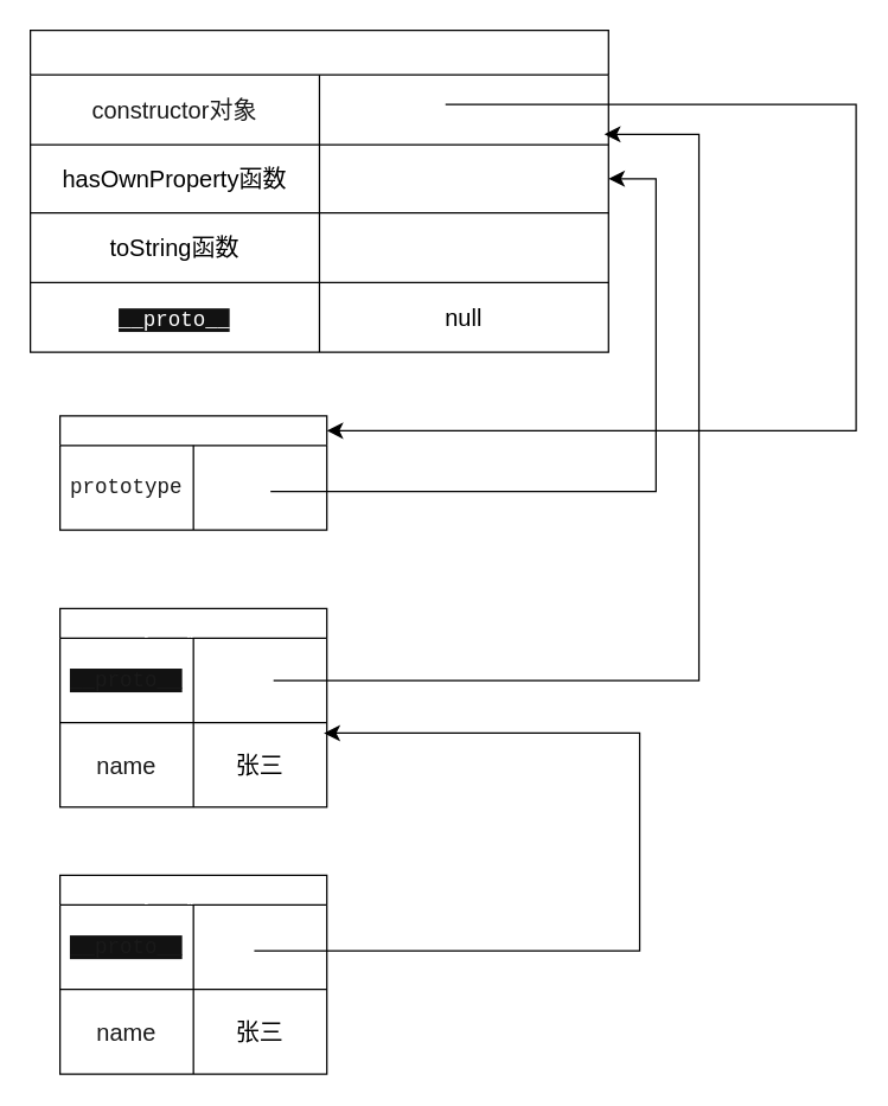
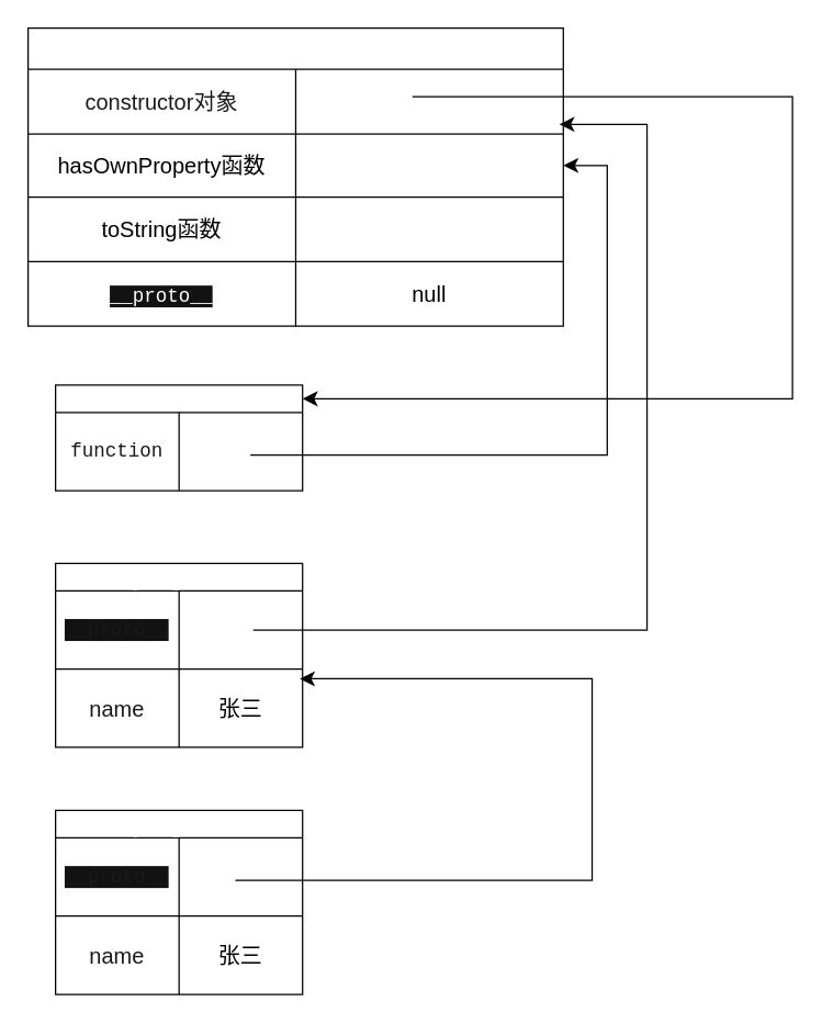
  <mxCell id="0" />
  <mxCell id="1" parent="0" />
- <mxCell id="2" value="prototype Object () { }" style="shape=table;startSize=20;container=1;collapsible=0;childLayout=tableLayout;strokeColor=default;fontSize=16;fontColor=light-dark(#FFFFFF,#FFFFFF);" vertex="1" parent="1"><mxGeometry y="280" width="180" height="77" as="geometry" x="40" /></mxCell>
+ <mxCell id="2" value="function Object () { }" style="shape=table;startSize=20;container=1;collapsible=0;childLayout=tableLayout;strokeColor=default;fontSize=16;fontColor=light-dark(#FFFFFF,#FFFFFF);" vertex="1" parent="1"><mxGeometry y="280" width="180" height="77" as="geometry" x="40" /></mxCell>
  <mxCell id="3" value="" style="shape=tableRow;horizontal=0;startSize=0;swimlaneHead=0;swimlaneBody=0;strokeColor=inherit;top=0;left=0;bottom=0;right=0;collapsible=0;dropTarget=0;fillColor=none;points=[[0,0.5],[1,0.5]];portConstraint=eastwest;fontSize=16;" vertex="1" parent="2"><mxGeometry y="20" width="180" height="57" as="geometry" /></mxCell>
- <mxCell id="4" value="&lt;div style=&quot;font-family: Consolas, &amp;quot;Courier New&amp;quot;, monospace; font-size: 14px; line-height: 19px; white-space: pre;&quot;&gt;&lt;span style=&quot;background-color: rgb(255, 255, 255);&quot;&gt;prototype&lt;/span&gt;&lt;/div&gt;" style="shape=partialRectangle;html=1;whiteSpace=wrap;connectable=0;strokeColor=inherit;overflow=hidden;fillColor=none;top=0;left=0;bottom=0;right=0;pointerEvents=1;fontSize=16;fontColor=#1A1A1A;" vertex="1" parent="3"><mxGeometry width="90" height="57" as="geometry"><mxRectangle width="90" height="57" as="alternateBounds" /></mxGeometry></mxCell>
+ <mxCell id="4" value="&lt;div style=&quot;font-family: Consolas, &amp;quot;Courier New&amp;quot;, monospace; font-size: 14px; line-height: 19px; white-space: pre;&quot;&gt;&lt;span style=&quot;background-color: rgb(255, 255, 255);&quot;&gt;function&lt;/span&gt;&lt;/div&gt;" style="shape=partialRectangle;html=1;whiteSpace=wrap;connectable=0;strokeColor=inherit;overflow=hidden;fillColor=none;top=0;left=0;bottom=0;right=0;pointerEvents=1;fontSize=16;fontColor=#1A1A1A;" vertex="1" parent="3"><mxGeometry width="90" height="57" as="geometry"><mxRectangle width="90" height="57" as="alternateBounds" /></mxGeometry></mxCell>
  <mxCell id="5" value="" style="shape=partialRectangle;html=1;whiteSpace=wrap;connectable=0;strokeColor=inherit;overflow=hidden;fillColor=none;top=0;left=0;bottom=0;right=0;pointerEvents=1;fontSize=16;" vertex="1" parent="3"><mxGeometry x="90" width="90" height="57" as="geometry"><mxRectangle width="90" height="57" as="alternateBounds" /></mxGeometry></mxCell>
  <mxCell id="6" value="Object函数的原型对象" style="shape=table;startSize=30;container=1;collapsible=0;childLayout=tableLayout;strokeColor=default;fontSize=16;fontColor=light-dark(#FFFFFF,#DB7093);" vertex="1" parent="1"><mxGeometry x="20" y="20" width="390" height="217" as="geometry" /></mxCell>
  <mxCell id="7" value="" style="shape=tableRow;horizontal=0;startSize=0;swimlaneHead=0;swimlaneBody=0;strokeColor=inherit;top=0;left=0;bottom=0;right=0;collapsible=0;dropTarget=0;fillColor=none;points=[[0,0.5],[1,0.5]];portConstraint=eastwest;fontSize=16;" vertex="1" parent="6"><mxGeometry y="30" width="390" height="47" as="geometry" /></mxCell>
  <mxCell id="8" value="constructor对象" style="shape=partialRectangle;html=1;whiteSpace=wrap;connectable=0;strokeColor=inherit;overflow=hidden;fillColor=none;top=0;left=0;bottom=0;right=0;pointerEvents=1;fontSize=16;fontColor=#1A1A1A;" vertex="1" parent="7"><mxGeometry width="195" height="47" as="geometry"><mxRectangle width="195" height="47" as="alternateBounds" /></mxGeometry></mxCell>
  <mxCell id="9" value="" style="shape=partialRectangle;html=1;whiteSpace=wrap;connectable=0;strokeColor=inherit;overflow=hidden;fillColor=none;top=0;left=0;bottom=0;right=0;pointerEvents=1;fontSize=16;" vertex="1" parent="7"><mxGeometry x="195" width="195" height="47" as="geometry"><mxRectangle width="195" height="47" as="alternateBounds" /></mxGeometry></mxCell>
  <mxCell id="10" value="" style="shape=tableRow;horizontal=0;startSize=0;swimlaneHead=0;swimlaneBody=0;strokeColor=inherit;top=0;left=0;bottom=0;right=0;collapsible=0;dropTarget=0;fillColor=none;points=[[0,0.5],[1,0.5]];portConstraint=eastwest;fontSize=16;" vertex="1" parent="6"><mxGeometry y="77" width="390" height="46" as="geometry" /></mxCell>
  <mxCell id="11" value="hasOwnProperty函数" style="shape=partialRectangle;html=1;whiteSpace=wrap;connectable=0;strokeColor=inherit;overflow=hidden;fillColor=none;top=0;left=0;bottom=0;right=0;pointerEvents=1;fontSize=16;" vertex="1" parent="10"><mxGeometry width="195" height="46" as="geometry"><mxRectangle width="195" height="46" as="alternateBounds" /></mxGeometry></mxCell>
  <mxCell id="12" value="" style="shape=partialRectangle;html=1;whiteSpace=wrap;connectable=0;strokeColor=inherit;overflow=hidden;fillColor=none;top=0;left=0;bottom=0;right=0;pointerEvents=1;fontSize=16;" vertex="1" parent="10"><mxGeometry x="195" width="195" height="46" as="geometry"><mxRectangle width="195" height="46" as="alternateBounds" /></mxGeometry></mxCell>
  <mxCell id="13" value="" style="shape=tableRow;horizontal=0;startSize=0;swimlaneHead=0;swimlaneBody=0;strokeColor=inherit;top=0;left=0;bottom=0;right=0;collapsible=0;dropTarget=0;fillColor=none;points=[[0,0.5],[1,0.5]];portConstraint=eastwest;fontSize=16;" vertex="1" parent="6"><mxGeometry y="123" width="390" height="47" as="geometry" /></mxCell>
  <mxCell id="14" value="toString函数" style="shape=partialRectangle;html=1;whiteSpace=wrap;connectable=0;strokeColor=inherit;overflow=hidden;fillColor=none;top=0;left=0;bottom=0;right=0;pointerEvents=1;fontSize=16;" vertex="1" parent="13"><mxGeometry width="195" height="47" as="geometry"><mxRectangle width="195" height="47" as="alternateBounds" /></mxGeometry></mxCell>
  <mxCell id="15" value="" style="shape=partialRectangle;html=1;whiteSpace=wrap;connectable=0;strokeColor=inherit;overflow=hidden;fillColor=none;top=0;left=0;bottom=0;right=0;pointerEvents=1;fontSize=16;" vertex="1" parent="13"><mxGeometry x="195" width="195" height="47" as="geometry"><mxRectangle width="195" height="47" as="alternateBounds" /></mxGeometry></mxCell>
  <mxCell id="16" style="shape=tableRow;horizontal=0;startSize=0;swimlaneHead=0;swimlaneBody=0;strokeColor=inherit;top=0;left=0;bottom=0;right=0;collapsible=0;dropTarget=0;fillColor=none;points=[[0,0.5],[1,0.5]];portConstraint=eastwest;fontSize=16;" vertex="1" parent="6"><mxGeometry y="170" width="390" height="47" as="geometry" /></mxCell>
  <mxCell id="17" value="&lt;span style=&quot;font-family: Consolas, &amp;quot;Courier New&amp;quot;, monospace; font-size: 14px; white-space: pre; background-color: light-dark(rgb(18, 18, 18), rgb(18, 18, 18));&quot;&gt;&lt;font style=&quot;color: light-dark(rgb(255, 255, 255), rgb(255, 255, 255));&quot;&gt;__proto__&lt;/font&gt;&lt;/span&gt;" style="shape=partialRectangle;html=1;whiteSpace=wrap;connectable=0;strokeColor=inherit;overflow=hidden;fillColor=none;top=0;left=0;bottom=0;right=0;pointerEvents=1;fontSize=16;" vertex="1" parent="16"><mxGeometry width="195" height="47" as="geometry"><mxRectangle width="195" height="47" as="alternateBounds" /></mxGeometry></mxCell>
  <mxCell id="18" value="null" style="shape=partialRectangle;html=1;whiteSpace=wrap;connectable=0;strokeColor=inherit;overflow=hidden;fillColor=none;top=0;left=0;bottom=0;right=0;pointerEvents=1;fontSize=16;" vertex="1" parent="16"><mxGeometry x="195" width="195" height="47" as="geometry"><mxRectangle width="195" height="47" as="alternateBounds" /></mxGeometry></mxCell>
  <mxCell id="19" value="" style="edgeStyle=elbowEdgeStyle;elbow=horizontal;endArrow=classic;html=1;curved=0;rounded=0;endSize=8;startSize=8;entryX=1;entryY=0.5;entryDx=0;entryDy=0;" edge="1" parent="1" target="10"><mxGeometry width="50" height="50" relative="1" as="geometry"><mxPoint x="182" y="331" as="sourcePoint" /><mxPoint x="392" y="114" as="targetPoint" /><Array as="points"><mxPoint x="442" y="284" /><mxPoint x="232" y="311" /></Array></mxGeometry></mxCell>
  <mxCell id="20" value="new object()创建的对象" style="shape=table;startSize=20;container=1;collapsible=0;childLayout=tableLayout;strokeColor=default;fontSize=16;fontColor=light-dark(#FFFFFF,#FFFFFF);" vertex="1" parent="1"><mxGeometry y="410" width="180" height="134" as="geometry" x="40" /></mxCell>
  <mxCell id="21" value="" style="shape=tableRow;horizontal=0;startSize=0;swimlaneHead=0;swimlaneBody=0;strokeColor=inherit;top=0;left=0;bottom=0;right=0;collapsible=0;dropTarget=0;fillColor=none;points=[[0,0.5],[1,0.5]];portConstraint=eastwest;fontSize=16;" vertex="1" parent="20"><mxGeometry y="20" width="180" height="57" as="geometry" /></mxCell>
  <mxCell id="22" value="&lt;div style=&quot;font-family: Consolas, &amp;quot;Courier New&amp;quot;, monospace; font-size: 14px; line-height: 19px; white-space: pre;&quot;&gt;&lt;span style=&quot;background-color: light-dark(rgb(18, 18, 18), rgb(18, 18, 18));&quot;&gt;__proto__&lt;/span&gt;&lt;/div&gt;" style="shape=partialRectangle;html=1;whiteSpace=wrap;connectable=0;strokeColor=inherit;overflow=hidden;fillColor=none;top=0;left=0;bottom=0;right=0;pointerEvents=1;fontSize=16;fontColor=#1A1A1A;" vertex="1" parent="21"><mxGeometry width="90" height="57" as="geometry"><mxRectangle width="90" height="57" as="alternateBounds" /></mxGeometry></mxCell>
  <mxCell id="23" value="" style="shape=partialRectangle;html=1;whiteSpace=wrap;connectable=0;strokeColor=inherit;overflow=hidden;fillColor=none;top=0;left=0;bottom=0;right=0;pointerEvents=1;fontSize=16;" vertex="1" parent="21"><mxGeometry x="90" width="90" height="57" as="geometry"><mxRectangle width="90" height="57" as="alternateBounds" /></mxGeometry></mxCell>
  <mxCell id="24" style="shape=tableRow;horizontal=0;startSize=0;swimlaneHead=0;swimlaneBody=0;strokeColor=inherit;top=0;left=0;bottom=0;right=0;collapsible=0;dropTarget=0;fillColor=none;points=[[0,0.5],[1,0.5]];portConstraint=eastwest;fontSize=16;" vertex="1" parent="20"><mxGeometry y="77" width="180" height="57" as="geometry" /></mxCell>
  <mxCell id="25" value="name" style="shape=partialRectangle;html=1;whiteSpace=wrap;connectable=0;strokeColor=inherit;overflow=hidden;fillColor=none;top=0;left=0;bottom=0;right=0;pointerEvents=1;fontSize=16;fontColor=#1A1A1A;" vertex="1" parent="24"><mxGeometry width="90" height="57" as="geometry"><mxRectangle width="90" height="57" as="alternateBounds" /></mxGeometry></mxCell>
  <mxCell id="26" value="张三" style="shape=partialRectangle;html=1;whiteSpace=wrap;connectable=0;strokeColor=inherit;overflow=hidden;fillColor=none;top=0;left=0;bottom=0;right=0;pointerEvents=1;fontSize=16;" vertex="1" parent="24"><mxGeometry x="90" width="90" height="57" as="geometry"><mxRectangle width="90" height="57" as="alternateBounds" /></mxGeometry></mxCell>
  <mxCell id="27" value="" style="edgeStyle=elbowEdgeStyle;elbow=horizontal;endArrow=classic;html=1;curved=0;rounded=0;endSize=8;startSize=8;entryX=0.99;entryY=0.851;entryDx=0;entryDy=0;entryPerimeter=0;" edge="1" parent="1"><mxGeometry width="50" height="50" relative="1" as="geometry"><mxPoint x="184" y="458.5" as="sourcePoint" /><mxPoint x="407.1" y="89.997" as="targetPoint" /><Array as="points"><mxPoint x="471" y="280" /><mxPoint x="206" y="321" /></Array></mxGeometry></mxCell>
  <mxCell id="28" value="" style="edgeStyle=elbowEdgeStyle;elbow=horizontal;endArrow=classic;html=1;curved=0;rounded=0;endSize=8;startSize=8;entryX=1;entryY=0.13;entryDx=0;entryDy=0;entryPerimeter=0;fontColor=light-dark(#000000,#DB7093);" edge="1" parent="1" target="2"><mxGeometry width="50" height="50" relative="1" as="geometry"><mxPoint x="300" y="70" as="sourcePoint" /><mxPoint x="490" y="430" as="targetPoint" /><Array as="points"><mxPoint x="577" y="320" /><mxPoint x="312" y="361" /></Array></mxGeometry></mxCell>
  <mxCell id="29" value="new object()创建的对象" style="shape=table;startSize=20;container=1;collapsible=0;childLayout=tableLayout;strokeColor=default;fontSize=16;fontColor=light-dark(#FFFFFF,#FFFFFF);" vertex="1" parent="1"><mxGeometry y="590" width="180" height="134" as="geometry" x="40" /></mxCell>
  <mxCell id="30" value="" style="shape=tableRow;horizontal=0;startSize=0;swimlaneHead=0;swimlaneBody=0;strokeColor=inherit;top=0;left=0;bottom=0;right=0;collapsible=0;dropTarget=0;fillColor=none;points=[[0,0.5],[1,0.5]];portConstraint=eastwest;fontSize=16;" vertex="1" parent="29"><mxGeometry y="20" width="180" height="57" as="geometry" /></mxCell>
  <mxCell id="31" value="&lt;div style=&quot;font-family: Consolas, &amp;quot;Courier New&amp;quot;, monospace; font-size: 14px; line-height: 19px; white-space: pre;&quot;&gt;&lt;span style=&quot;background-color: light-dark(rgb(18, 18, 18), rgb(18, 18, 18));&quot;&gt;__proto__&lt;/span&gt;&lt;/div&gt;" style="shape=partialRectangle;html=1;whiteSpace=wrap;connectable=0;strokeColor=inherit;overflow=hidden;fillColor=none;top=0;left=0;bottom=0;right=0;pointerEvents=1;fontSize=16;fontColor=#1A1A1A;" vertex="1" parent="30"><mxGeometry width="90" height="57" as="geometry"><mxRectangle width="90" height="57" as="alternateBounds" /></mxGeometry></mxCell>
  <mxCell id="32" value="" style="shape=partialRectangle;html=1;whiteSpace=wrap;connectable=0;strokeColor=inherit;overflow=hidden;fillColor=none;top=0;left=0;bottom=0;right=0;pointerEvents=1;fontSize=16;" vertex="1" parent="30"><mxGeometry x="90" width="90" height="57" as="geometry"><mxRectangle width="90" height="57" as="alternateBounds" /></mxGeometry></mxCell>
  <mxCell id="33" style="shape=tableRow;horizontal=0;startSize=0;swimlaneHead=0;swimlaneBody=0;strokeColor=inherit;top=0;left=0;bottom=0;right=0;collapsible=0;dropTarget=0;fillColor=none;points=[[0,0.5],[1,0.5]];portConstraint=eastwest;fontSize=16;" vertex="1" parent="29"><mxGeometry y="77" width="180" height="57" as="geometry" /></mxCell>
  <mxCell id="34" value="name" style="shape=partialRectangle;html=1;whiteSpace=wrap;connectable=0;strokeColor=inherit;overflow=hidden;fillColor=none;top=0;left=0;bottom=0;right=0;pointerEvents=1;fontSize=16;fontColor=#1A1A1A;" vertex="1" parent="33"><mxGeometry width="90" height="57" as="geometry"><mxRectangle width="90" height="57" as="alternateBounds" /></mxGeometry></mxCell>
  <mxCell id="35" value="张三" style="shape=partialRectangle;html=1;whiteSpace=wrap;connectable=0;strokeColor=inherit;overflow=hidden;fillColor=none;top=0;left=0;bottom=0;right=0;pointerEvents=1;fontSize=16;" vertex="1" parent="33"><mxGeometry x="90" width="90" height="57" as="geometry"><mxRectangle width="90" height="57" as="alternateBounds" /></mxGeometry></mxCell>
  <mxCell id="36" value="" style="edgeStyle=elbowEdgeStyle;elbow=horizontal;endArrow=classic;html=1;curved=0;rounded=0;endSize=8;startSize=8;entryX=0.983;entryY=0.123;entryDx=0;entryDy=0;entryPerimeter=0;" edge="1" parent="1"><mxGeometry width="50" height="50" relative="1" as="geometry"><mxPoint x="171" y="641" as="sourcePoint" /><mxPoint x="217.94" y="494.011" as="targetPoint" /><Array as="points"><mxPoint x="431" y="594" /><mxPoint x="221" y="621" /></Array></mxGeometry></mxCell>
